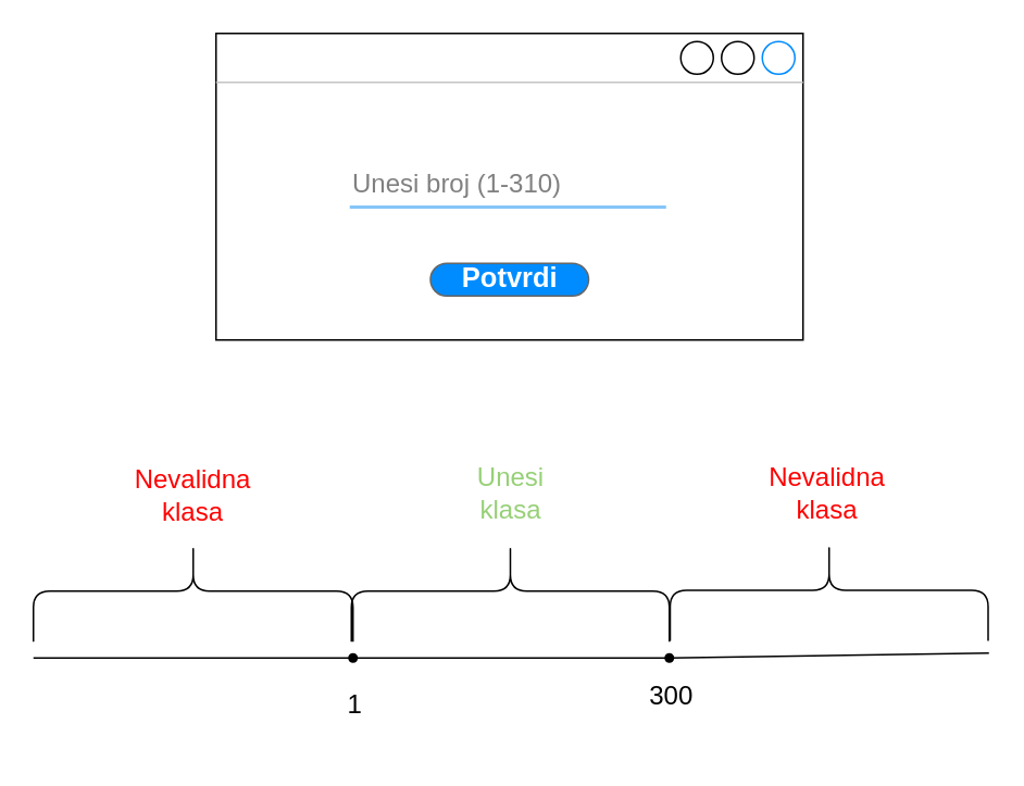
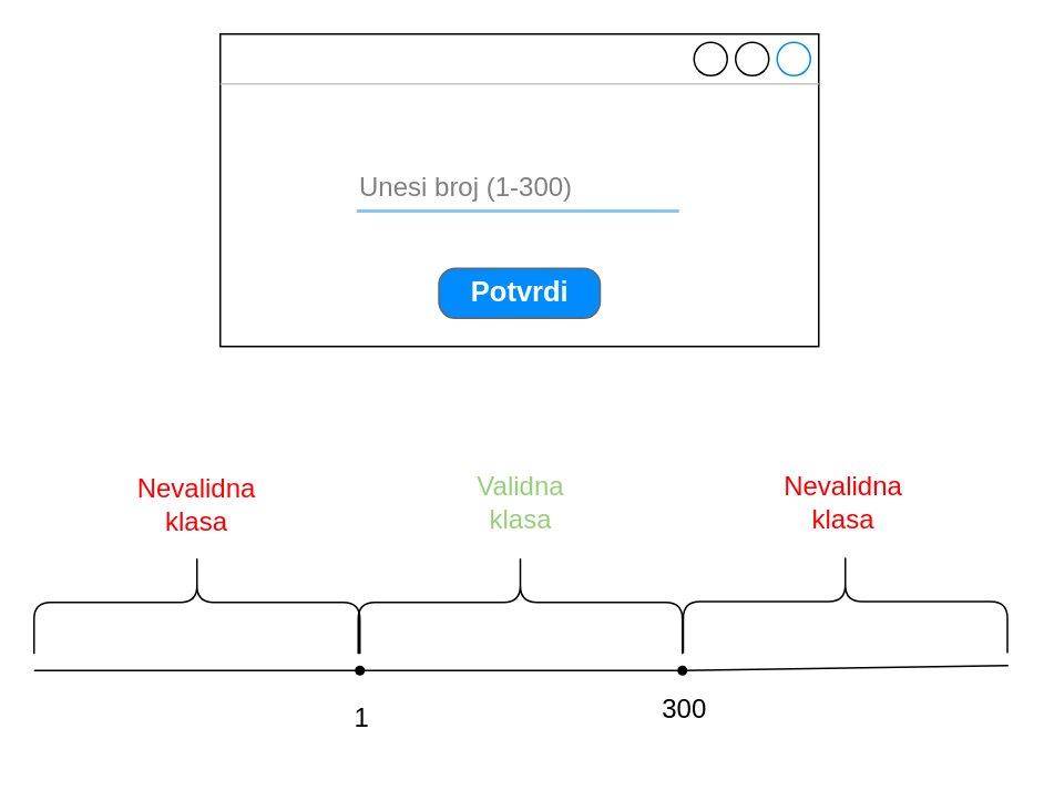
  <mxCell id="0" />
  <mxCell id="1" parent="0" />
  <mxCell id="2" value="" style="endArrow=none;html=1;rounded=0;fontSize=12;startSize=8;endSize=8;curved=1;" edge="1" parent="1" source="8"><mxGeometry width="50" height="50" relative="1" as="geometry"><mxPoint x="25" y="405" as="sourcePoint" /><mxPoint x="606" y="400" as="targetPoint" /></mxGeometry></mxCell>
  <mxCell id="3" value="300" style="edgeLabel;html=1;align=center;verticalAlign=middle;resizable=0;points=[];fontSize=16;" vertex="1" connectable="0" parent="2"><mxGeometry x="0.853" y="-2" relative="1" as="geometry"><mxPoint x="-182" y="23" as="offset" /></mxGeometry></mxCell>
  <mxCell id="4" value="" style="endArrow=none;html=1;rounded=0;fontSize=12;startSize=8;endSize=8;curved=1;" edge="1" parent="1" target="6"><mxGeometry width="50" height="50" relative="1" as="geometry"><mxPoint x="20" y="403" as="sourcePoint" /><mxPoint x="663" y="405" as="targetPoint" /></mxGeometry></mxCell>
  <mxCell id="5" value="&lt;div&gt;1&lt;/div&gt;" style="edgeLabel;html=1;align=center;verticalAlign=middle;resizable=0;points=[];fontSize=16;" vertex="1" connectable="0" parent="4"><mxGeometry x="-0.931" y="-1" relative="1" as="geometry"><mxPoint x="189" y="26" as="offset" /></mxGeometry></mxCell>
  <mxCell id="6" value="" style="shape=waypoint;sketch=0;fillStyle=solid;size=6;pointerEvents=1;points=[];fillColor=none;resizable=0;rotatable=0;perimeter=centerPerimeter;snapToPoint=1;fontSize=16;" vertex="1" parent="1"><mxGeometry x="206" y="393" width="20" height="20" as="geometry" /></mxCell>
  <mxCell id="7" value="" style="endArrow=none;html=1;rounded=0;fontSize=12;startSize=8;endSize=8;curved=1;" edge="1" parent="1" source="6" target="8"><mxGeometry width="50" height="50" relative="1" as="geometry"><mxPoint x="60" y="403" as="sourcePoint" /><mxPoint x="663" y="405" as="targetPoint" /></mxGeometry></mxCell>
  <mxCell id="8" value="" style="shape=waypoint;sketch=0;fillStyle=solid;size=6;pointerEvents=1;points=[];fillColor=none;resizable=0;rotatable=0;perimeter=centerPerimeter;snapToPoint=1;fontSize=16;" vertex="1" parent="1"><mxGeometry x="400" y="393" width="20" height="20" as="geometry" /></mxCell>
  <mxCell id="9" value="" style="shape=curlyBracket;whiteSpace=wrap;html=1;rounded=1;labelPosition=left;verticalLabelPosition=middle;align=right;verticalAlign=middle;fontSize=16;rotation=90;" vertex="1" parent="1"><mxGeometry x="87" y="264" width="62" height="196" as="geometry" /></mxCell>
  <mxCell id="10" value="" style="shape=curlyBracket;whiteSpace=wrap;html=1;rounded=1;labelPosition=left;verticalLabelPosition=middle;align=right;verticalAlign=middle;fontSize=16;rotation=90;" vertex="1" parent="1"><mxGeometry x="281.5" y="264.5" width="62" height="195" as="geometry" /></mxCell>
  <mxCell id="11" value="" style="shape=curlyBracket;whiteSpace=wrap;html=1;rounded=1;labelPosition=left;verticalLabelPosition=middle;align=right;verticalAlign=middle;fontSize=16;rotation=90;" vertex="1" parent="1"><mxGeometry x="477" y="264" width="62" height="195" as="geometry" /></mxCell>
- <mxCell id="12" value="Unesi klasa" style="text;html=1;strokeColor=none;fillColor=none;align=center;verticalAlign=middle;whiteSpace=wrap;rounded=0;fontSize=16;fontColor=#97D077;" vertex="1" parent="1"><mxGeometry x="282.5" y="287" width="60" height="30" as="geometry" /></mxCell>
+ <mxCell id="12" value="Validna klasa" style="text;html=1;strokeColor=none;fillColor=none;align=center;verticalAlign=middle;whiteSpace=wrap;rounded=0;fontSize=16;fontColor=#97D077;" vertex="1" parent="1"><mxGeometry x="282.5" y="287" width="60" height="30" as="geometry" /></mxCell>
  <mxCell id="13" value="Nevalidna klasa" style="text;html=1;align=center;verticalAlign=middle;whiteSpace=wrap;rounded=0;fontSize=16;strokeColor=none;fontColor=#FF0000;" vertex="1" parent="1"><mxGeometry x="88" y="288" width="60" height="30" as="geometry" /></mxCell>
  <mxCell id="14" value="Nevalidna klasa" style="text;html=1;strokeColor=none;fillColor=none;align=center;verticalAlign=middle;whiteSpace=wrap;rounded=0;fontSize=16;fontColor=#FF0000;" vertex="1" parent="1"><mxGeometry x="477" y="287" width="60" height="30" as="geometry" /></mxCell>
  <mxCell id="15" value="" style="group" vertex="1" connectable="0" parent="1"><mxGeometry x="132" y="20" width="360" height="188" as="geometry" /></mxCell>
  <mxCell id="16" value="" style="group" vertex="1" connectable="0" parent="15"><mxGeometry width="360" height="188" as="geometry" /></mxCell>
  <mxCell id="17" value="" style="strokeWidth=1;shadow=0;dashed=0;align=center;html=1;shape=mxgraph.mockup.containers.window;align=left;verticalAlign=top;spacingLeft=8;strokeColor2=#008cff;strokeColor3=#c4c4c4;fontColor=#666666;mainText=;fontSize=17;labelBackgroundColor=none;whiteSpace=wrap;" vertex="1" parent="16"><mxGeometry width="360" height="188" as="geometry" /></mxCell>
- <mxCell id="18" value="Potvrdi" style="strokeWidth=1;shadow=0;dashed=0;align=center;html=1;shape=mxgraph.mockup.buttons.button;strokeColor=#666666;fontColor=#ffffff;mainText=;buttonStyle=round;fontSize=17;fontStyle=1;fillColor=#008cff;whiteSpace=wrap;" vertex="1" parent="16"><mxGeometry x="131.5" y="141" width="97" height="20" as="geometry" /></mxCell>
+ <mxCell id="18" value="Potvrdi" style="strokeWidth=1;shadow=0;dashed=0;align=center;html=1;shape=mxgraph.mockup.buttons.button;strokeColor=#666666;fontColor=#ffffff;mainText=;buttonStyle=round;fontSize=17;fontStyle=1;fillColor=#008cff;whiteSpace=wrap;" vertex="1" parent="16"><mxGeometry x="131.5" y="141" width="97" height="30" as="geometry" /></mxCell>
  <mxCell id="19" value="" style="group" vertex="1" connectable="0" parent="15"><mxGeometry x="82" y="76.5" width="196" height="35" as="geometry" /></mxCell>
- <mxCell id="20" value="Unesi broj (1-310)" style="text;fontColor=#808080;fontSize=16;verticalAlign=middle;strokeColor=none;fillColor=none;opacity=50;whiteSpace=wrap;html=1;" vertex="1" parent="19"><mxGeometry width="196" height="30" as="geometry" /></mxCell>
+ <mxCell id="20" value="Unesi broj (1-300)" style="text;fontColor=#808080;fontSize=16;verticalAlign=middle;strokeColor=none;fillColor=none;opacity=50;whiteSpace=wrap;html=1;" vertex="1" parent="19"><mxGeometry width="196" height="30" as="geometry" /></mxCell>
  <mxCell id="21" value="" style="dashed=0;shape=line;strokeWidth=2;noLabel=1;strokeColor=#0C8CF2;opacity=50;fontSize=16;" vertex="1" parent="19"><mxGeometry y="25" width="194" height="10" as="geometry" /></mxCell>
